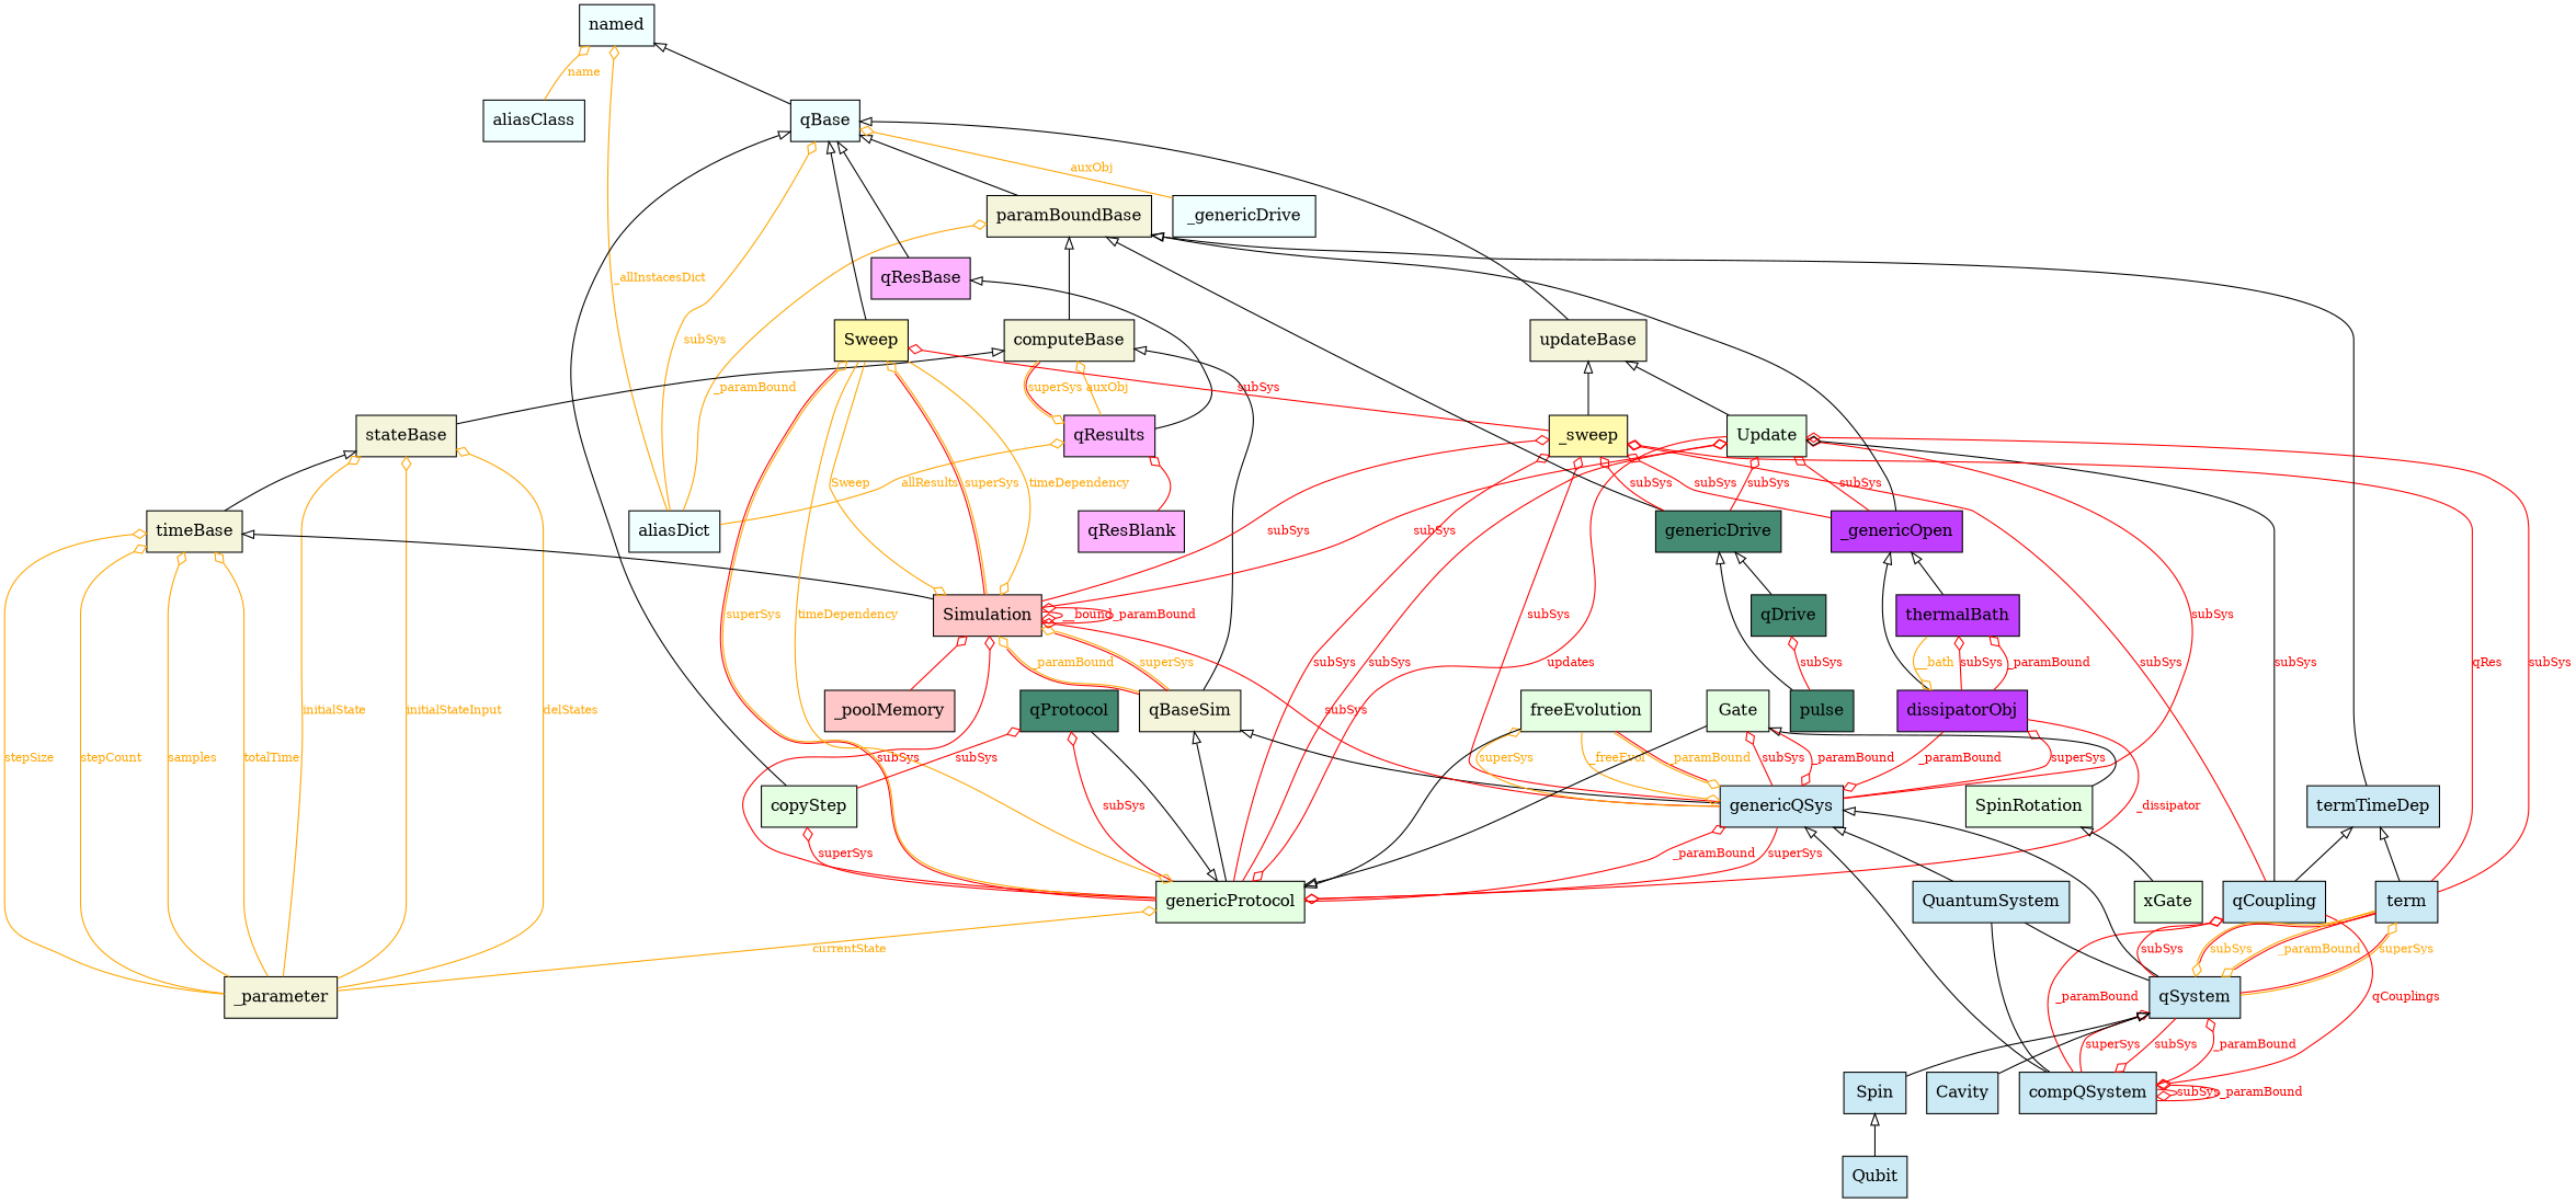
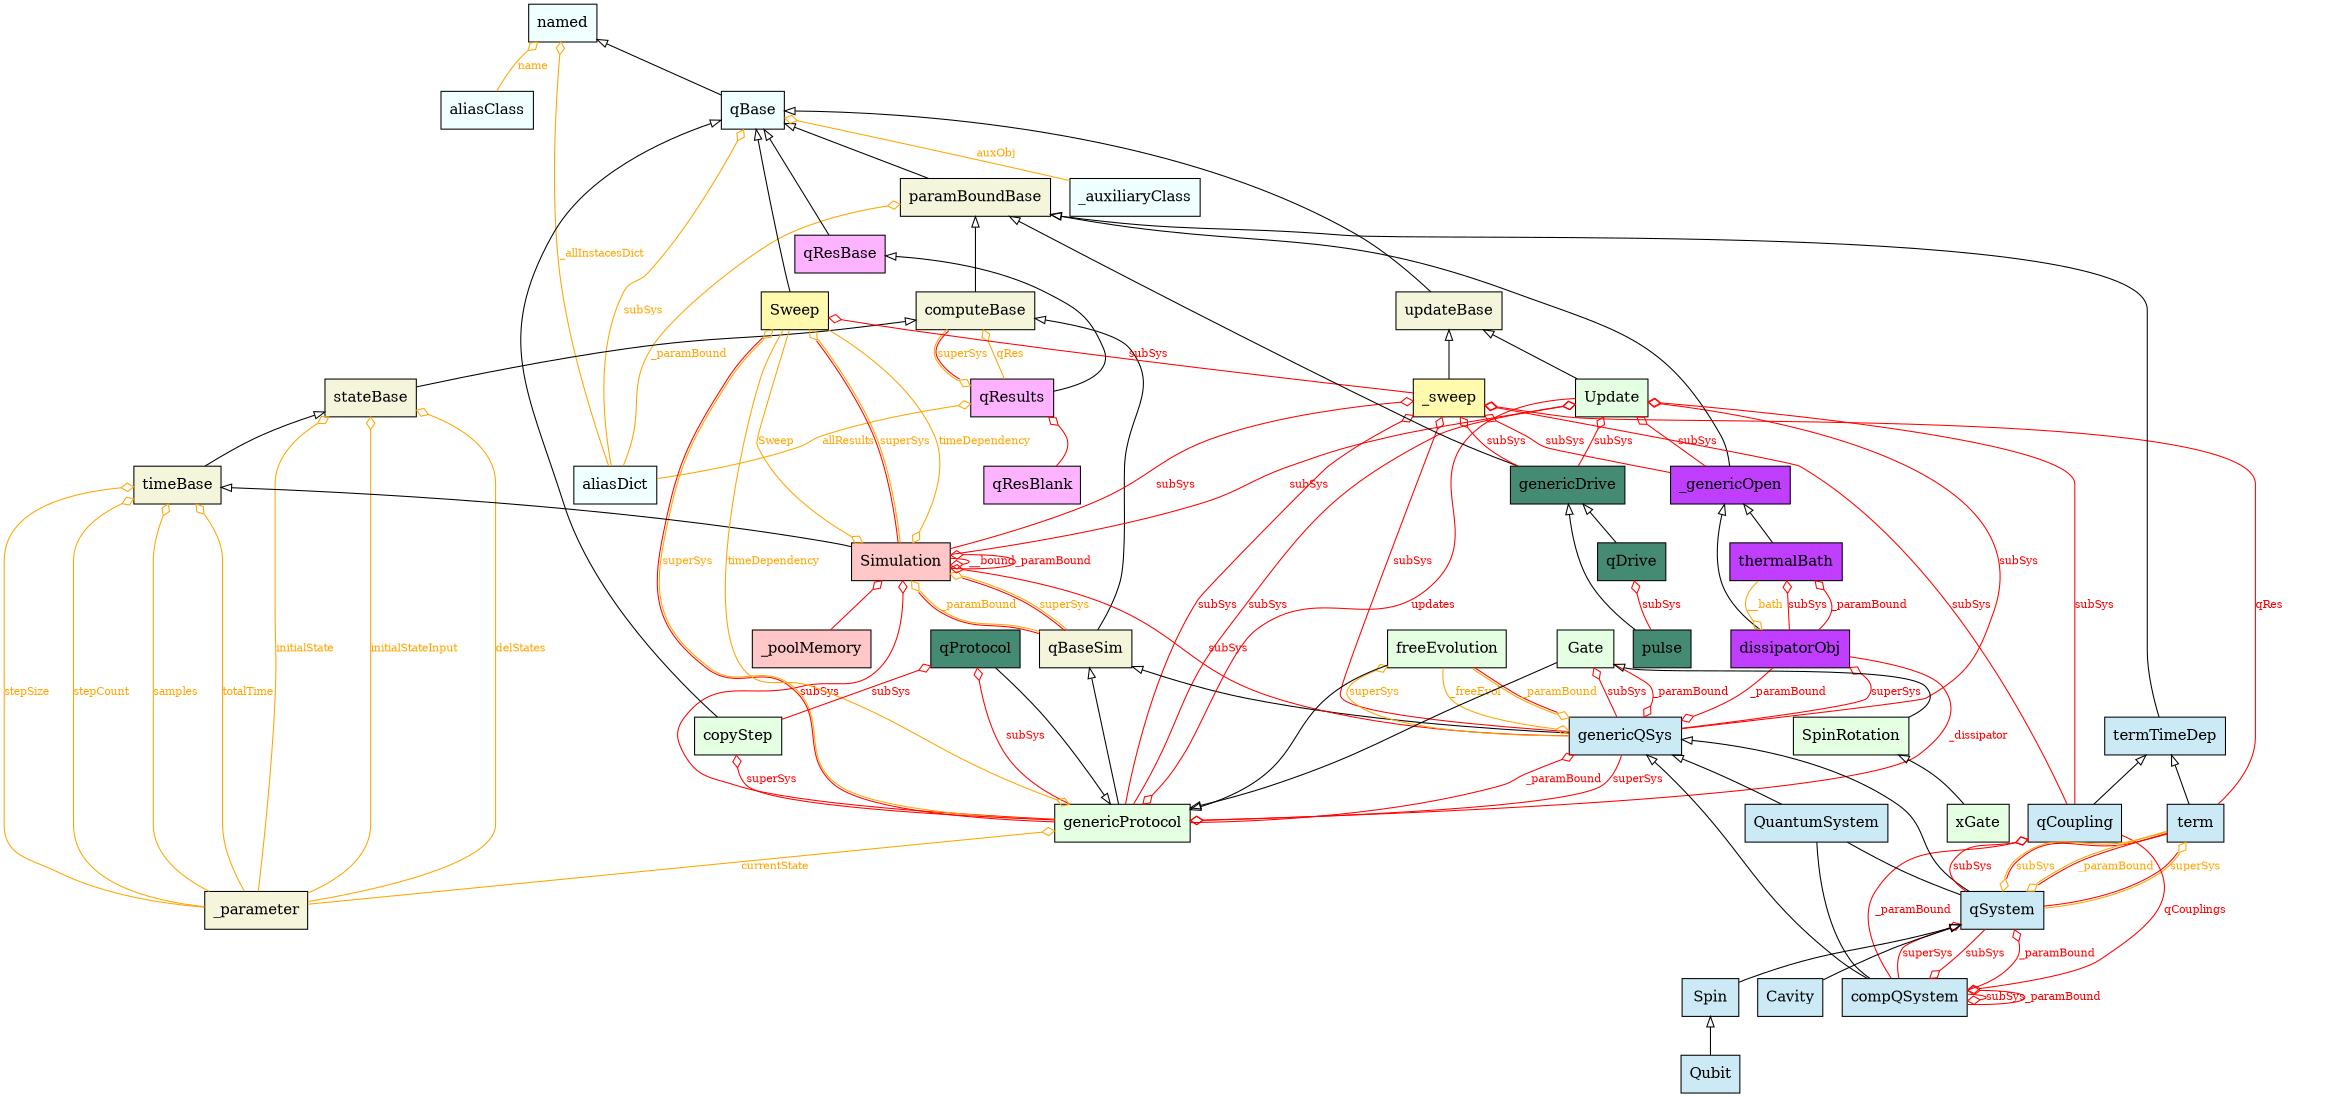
  digraph {
    rankdir=BT
    node [color=black fillcolor="#cbeaf5" fontcolor=black shape=box style=filled]
    edge [arrowhead=odiamond arrowtail=none color=red fontcolor=red fontsize=10]
    n1 [fillcolor="#f0ffff" label=aliasClass]
    n2 [fillcolor="#f0ffff" label=named]
    n3 [fillcolor="#f0ffff" label=aliasDict]
    n4 [fillcolor="#f0ffff" label=qBase]
    n5 [fillcolor="#f5f5dc" label=paramBoundBase]
    n6 [fillcolor="#fdb3ff" label=qResults]
    n7 [fillcolor="#f5f5dc" label=computeBase]
    n8 [fillcolor="#fdb3ff" label=qResBase]
-   n9 [fillcolor="#f0ffff" label=_genericDrive]
+   n9 [fillcolor="#f0ffff" label=_auxiliaryClass]
    n10 [fillcolor="#f5f5dc" label=updateBase]
    n11 [fillcolor="#f5f5dc" label=_parameter]
    n12 [fillcolor="#f5f5dc" label=stateBase]
    n13 [fillcolor="#f5f5dc" label=timeBase]
    n14 [fillcolor="#e5ffe3" label=genericProtocol]
    n15 [fillcolor="#f5f5dc" label=qBaseSim]
    n16 [fillcolor="#ffc7c7" label=Simulation]
    n17 [label=genericQSys]
    n18 [fillcolor="#e5ffe3" label=Update]
    n19 [fillcolor="#fffaad" label=_sweep]
    n20 [fillcolor="#fffaad" label=Sweep]
    n21 [fillcolor=aquamarine4 label=qProtocol]
    n22 [fillcolor="#e5ffe3" label=copyStep]
    n23 [fillcolor="#e5ffe3" label=freeEvolution]
    n24 [fillcolor="#e5ffe3" label=Gate]
    n25 [fillcolor=darkorchid1 label=dissipatorObj]
    n26 [fillcolor=darkorchid1 label=_genericOpen]
    n27 [fillcolor=darkorchid1 label=thermalBath]
    n28 [label=QuantumSystem]
    n29 [label=compQSystem]
    n30 [label=qSystem]
    n31 [label=qCoupling]
    n32 [label=term]
    n33 [label=termTimeDep]
    n34 [label=Spin]
    n35 [label=Qubit]
    n36 [label=Cavity]
    n37 [fillcolor="#ffc7c7" label=_poolMemory]
    n38 [fillcolor="#e5ffe3" label=SpinRotation]
    n39 [fillcolor="#e5ffe3" label=xGate]
    n40 [fillcolor="#fdb3ff" label=qResBlank]
    n41 [fillcolor=aquamarine4 label=genericDrive]
    n42 [fillcolor=aquamarine4 label=qDrive]
    n43 [fillcolor=aquamarine4 label=pulse]
    n1 -> n2 [color=orange fontcolor=orange label=name]
    n3 -> n2 [color=orange fontcolor=orange label=_allInstacesDict]
    n3 -> n4 [color=orange fontcolor=orange label=subSys]
    n3 -> n5 [color=orange fontcolor=orange label=_paramBound]
    n3 -> n6 [color=orange fontcolor=orange label=allResults]
    n4 -> n2 [arrowhead=empty color="" fontcolor="" fontsize=""]
    n5 -> n4 [arrowhead=empty color="" fontcolor="" fontsize=""]
-   n6 -> n7 [color=orange fontcolor=orange label=auxObj]
+   n6 -> n7 [color=orange fontcolor=orange label=qRes]
    n6 -> n8 [arrowhead=empty color="" fontcolor="" fontsize=""]
    n7 -> n5 [arrowhead=empty color="" fontcolor="" fontsize=""]
    n7 -> n6 [color="orange:red" fontcolor=orange label=superSys]
    n8 -> n4 [arrowhead=empty color="" fontcolor="" fontsize=""]
    n9 -> n4 [color=orange fontcolor=orange label=auxObj]
    n10 -> n4 [arrowhead=empty color="" fontcolor="" fontsize=""]
    n11 -> n12 [color=orange fontcolor=orange label=initialState]
    n11 -> n12 [color=orange fontcolor=orange label=initialStateInput]
    n11 -> n12 [color=orange fontcolor=orange label=delStates]
    n11 -> n13 [color=orange fontcolor=orange label=totalTime]
    n11 -> n13 [color=orange fontcolor=orange label=stepSize]
    n11 -> n13 [color=orange fontcolor=orange label=stepCount]
    n11 -> n13 [color=orange fontcolor=orange label=samples]
    n11 -> n14 [color=orange fontcolor=orange label=currentState]
    n12 -> n7 [arrowhead=empty color="" fontcolor="" fontsize=""]
    n13 -> n12 [arrowhead=empty color="" fontcolor="" fontsize=""]
    n14 -> n15 [arrowhead=empty color="" fontcolor="" fontsize=""]
    n14 -> n16 [label=subSys]
    n14 -> n17 [label=_paramBound]
    n14 -> n18 [label=subSys]
    n14 -> n19 [label=subSys]
    n14 -> n20 [color="orange:red" fontcolor=orange label=superSys]
    n14 -> n21 [label=subSys]
    n14 -> n22 [label=superSys]
    n15 -> n7 [arrowhead=empty color="" fontcolor="" fontsize=""]
    n15 -> n16 [color="orange:red" fontcolor=orange label=superSys]
    n15 -> n16 [color="orange:red" fontcolor=orange label=_paramBound]
    n16 -> n13 [arrowhead=empty color="" fontcolor="" fontsize=""]
    n16 -> n16 [arrowhead=none arrowtail=odiamond dir=both label=__bound]
    n16 -> n16 [label=_paramBound]
    n16 -> n18 [label=subSys]
    n16 -> n19 [label=subSys]
    n16 -> n20 [color="orange:red" fontcolor=orange label=superSys]
    n17 -> n14 [label=superSys]
    n17 -> n15 [arrowhead=empty color="" fontcolor="" fontsize=""]
    n17 -> n16 [label=subSys]
    n17 -> n18 [label=subSys]
    n17 -> n19 [label=subSys]
    n17 -> n23 [color=orange fontcolor=orange label=superSys]
    n17 -> n24 [label=subSys]
    n17 -> n25 [label=superSys]
    n18 -> n10 [arrowhead=empty color="" fontcolor="" fontsize=""]
    n18 -> n14 [label=updates]
    n19 -> n10 [arrowhead=empty color="" fontcolor="" fontsize=""]
    n19 -> n20 [label=subSys]
    n20 -> n4 [arrowhead=empty color="" fontcolor="" fontsize=""]
    n20 -> n14 [color=orange fontcolor=orange label=timeDependency]
    n20 -> n16 [color=orange fontcolor=orange label=timeDependency]
    n20 -> n16 [color=orange fontcolor=orange label=Sweep]
    n21 -> n14 [arrowhead=empty color="" fontcolor="" fontsize=""]
    n22 -> n4 [arrowhead=empty color="" fontcolor="" fontsize=""]
    n22 -> n21 [label=subSys]
    n23 -> n14 [arrowhead=empty color="" fontcolor="" fontsize=""]
    n23 -> n17 [color=orange fontcolor=orange label=_freeEvol]
    n23 -> n17 [color="orange:red" fontcolor=orange label=_paramBound]
    n24 -> n14 [arrowhead=empty color="" fontcolor="" fontsize=""]
    n24 -> n17 [label=_paramBound]
    n25 -> n14 [label=_dissipator]
    n25 -> n17 [label=_paramBound]
    n25 -> n26 [arrowhead=empty color="" fontcolor="" fontsize=""]
    n25 -> n27 [label=subSys]
    n25 -> n27 [label=_paramBound]
    n26 -> n5 [arrowhead=empty color="" fontcolor="" fontsize=""]
    n26 -> n18 [label=subSys]
    n26 -> n19 [label=subSys]
    n27 -> n25 [color=orange fontcolor=orange label=__bath]
    n27 -> n26 [arrowhead=empty color="" fontcolor="" fontsize=""]
    n28 -> n17 [arrowhead=empty color="" fontcolor="" fontsize=""]
    n29 -> n17 [arrowhead=empty color="" fontcolor="" fontsize=""]
    n29 -> n28 [arrowhead=none color=black]
    n29 -> n29 [arrowhead=none arrowtail=odiamond dir=both label=subSys]
    n29 -> n29 [label=_paramBound]
    n29 -> n30 [label=_paramBound]
    n29 -> n30 [label=superSys]
    n29 -> n31 [label=_paramBound]
    n30 -> n17 [arrowhead=empty color="" fontcolor="" fontsize=""]
    n30 -> n28 [arrowhead=none color=black]
    n30 -> n29 [label=subSys]
    n30 -> n31 [label=subSys]
    n30 -> n32 [color="orange:red" fontcolor=orange label=superSys]
-   n31 -> n18 [color=black label=subSys]
+   n31 -> n18 [label=subSys]
    n31 -> n19 [label=subSys]
    n31 -> n29 [label=qCouplings]
    n31 -> n33 [arrowhead=empty color="" fontcolor="" fontsize=""]
-   n32 -> n18 [label=subSys]
    n32 -> n19 [label=qRes]
    n32 -> n30 [color="orange:red" fontcolor=orange label=subSys]
    n32 -> n30 [color="orange:red" fontcolor=orange label=_paramBound]
    n32 -> n33 [arrowhead=empty color="" fontcolor="" fontsize=""]
    n33 -> n5 [arrowhead=empty color="" fontcolor="" fontsize=""]
    n34 -> n30 [arrowhead=empty color="" fontcolor="" fontsize=""]
    n35 -> n34 [arrowhead=empty color="" fontcolor="" fontsize=""]
    n36 -> n30 [arrowhead=empty color="" fontcolor="" fontsize=""]
    n37 -> n16
    n38 -> n24 [arrowhead=empty color="" fontcolor="" fontsize=""]
    n39 -> n38 [arrowhead=empty color="" fontcolor="" fontsize=""]
    n40 -> n6
    n41 -> n5 [arrowhead=empty color="" fontcolor="" fontsize=""]
    n41 -> n18 [label=subSys]
    n41 -> n19 [label=subSys]
    n42 -> n41 [arrowhead=empty color="" fontcolor="" fontsize=""]
    n43 -> n41 [arrowhead=empty color="" fontcolor="" fontsize=""]
    n43 -> n42 [label=subSys]
  }
